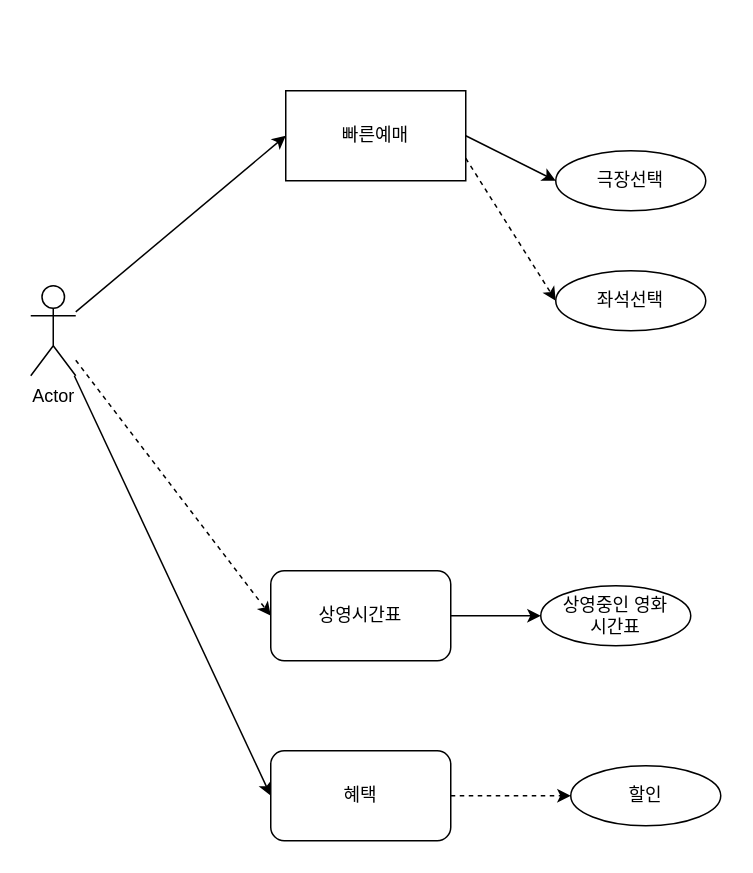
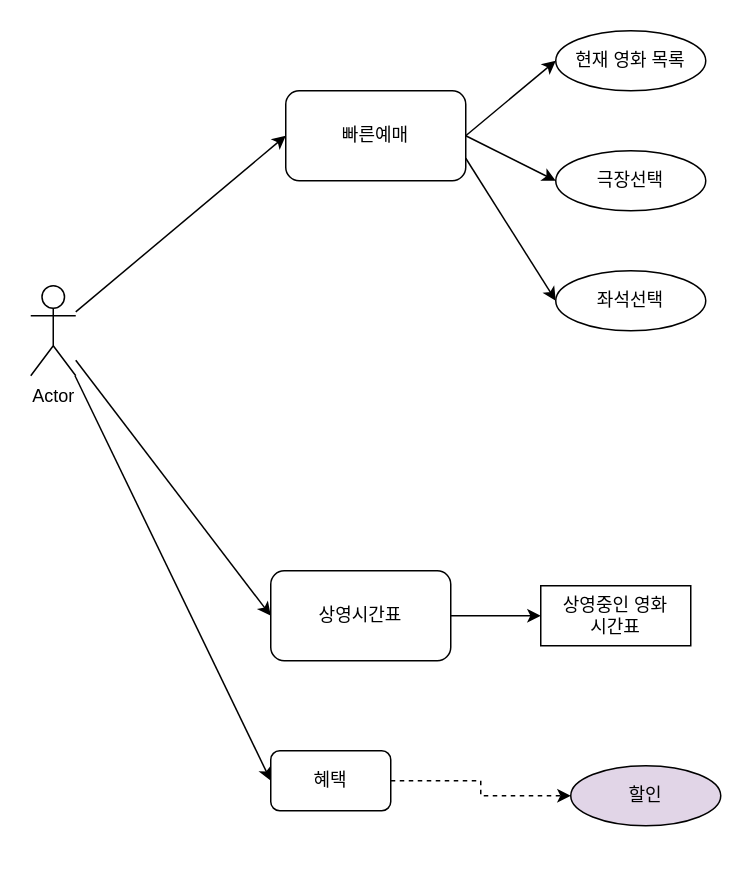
  <mxCell id="0" />
  <mxCell id="1" parent="0" />
- <mxCell id="2" style="rounded=0;orthogonalLoop=1;jettySize=auto;html=1;entryX=0;entryY=0.5;entryDx=0;entryDy=0;dashed=1;" edge="1" parent="1" source="5" target="11"><mxGeometry relative="1" as="geometry" /></mxCell>
+ <mxCell id="2" style="rounded=0;orthogonalLoop=1;jettySize=auto;html=1;entryX=0;entryY=0.5;entryDx=0;entryDy=0;" edge="1" parent="1" source="5" target="11"><mxGeometry relative="1" as="geometry" /></mxCell>
  <mxCell id="3" style="rounded=0;orthogonalLoop=1;jettySize=auto;html=1;entryX=0;entryY=0.5;entryDx=0;entryDy=0;" edge="1" parent="1" source="5" target="13"><mxGeometry relative="1" as="geometry" /></mxCell>
  <mxCell id="4" style="rounded=0;orthogonalLoop=1;jettySize=auto;html=1;entryX=0;entryY=0.5;entryDx=0;entryDy=0;" edge="1" parent="1" source="5" target="9"><mxGeometry relative="1" as="geometry" /></mxCell>
  <mxCell id="5" value="Actor" style="shape=umlActor;verticalLabelPosition=bottom;verticalAlign=top;html=1;outlineConnect=0;" vertex="1" parent="1"><mxGeometry x="20" y="190" width="30" height="60" as="geometry" /></mxCell>
+ <mxCell id="6" style="rounded=0;orthogonalLoop=1;jettySize=auto;html=1;entryX=0;entryY=0.5;entryDx=0;entryDy=0;exitX=1;exitY=0.5;exitDx=0;exitDy=0;" edge="1" parent="1" source="9" target="14"><mxGeometry relative="1" as="geometry"><mxPoint x="360" y="40" as="targetPoint" /></mxGeometry></mxCell>
  <mxCell id="7" style="rounded=0;orthogonalLoop=1;jettySize=auto;html=1;entryX=0;entryY=0.5;entryDx=0;entryDy=0;exitX=1;exitY=0.5;exitDx=0;exitDy=0;" edge="1" parent="1" source="9" target="15"><mxGeometry relative="1" as="geometry"><mxPoint x="370" y="120" as="targetPoint" /></mxGeometry></mxCell>
- <mxCell id="8" style="rounded=0;orthogonalLoop=1;jettySize=auto;html=1;entryX=0;entryY=0.5;entryDx=0;entryDy=0;exitX=1;exitY=0.75;exitDx=0;exitDy=0;dashed=1;" edge="1" parent="1" source="9" target="16"><mxGeometry relative="1" as="geometry" /></mxCell>
- <mxCell id="9" value="빠른예매" style="whiteSpace=wrap;html=1;rounded=0;" vertex="1" parent="1"><mxGeometry x="190" y="60" width="120" height="60" as="geometry" /></mxCell>
+ <mxCell id="8" style="rounded=0;orthogonalLoop=1;jettySize=auto;html=1;entryX=0;entryY=0.5;entryDx=0;entryDy=0;exitX=1;exitY=0.75;exitDx=0;exitDy=0;" edge="1" parent="1" source="9" target="16"><mxGeometry relative="1" as="geometry" /></mxCell>
+ <mxCell id="9" value="빠른예매" style="rounded=1;whiteSpace=wrap;html=1;" vertex="1" parent="1"><mxGeometry x="190" y="60" width="120" height="60" as="geometry" /></mxCell>
  <mxCell id="10" style="edgeStyle=orthogonalEdgeStyle;rounded=0;orthogonalLoop=1;jettySize=auto;html=1;entryX=0;entryY=0.5;entryDx=0;entryDy=0;exitX=1;exitY=0.5;exitDx=0;exitDy=0;" edge="1" parent="1" source="11" target="18"><mxGeometry relative="1" as="geometry"><mxPoint x="350" y="410" as="targetPoint" /></mxGeometry></mxCell>
  <mxCell id="11" value="상영시간표" style="rounded=1;whiteSpace=wrap;html=1;" vertex="1" parent="1"><mxGeometry x="180" y="380" width="120" height="60" as="geometry" /></mxCell>
  <mxCell id="12" style="edgeStyle=orthogonalEdgeStyle;rounded=0;orthogonalLoop=1;jettySize=auto;html=1;entryX=0;entryY=0.5;entryDx=0;entryDy=0;exitX=1;exitY=0.5;exitDx=0;exitDy=0;dashed=1;" edge="1" parent="1" source="13" target="17"><mxGeometry relative="1" as="geometry"><mxPoint x="360" y="530" as="targetPoint" /></mxGeometry></mxCell>
- <mxCell id="13" value="혜택" style="rounded=1;whiteSpace=wrap;html=1;" vertex="1" parent="1"><mxGeometry x="180" y="500" width="120" height="60" as="geometry" /></mxCell>
+ <mxCell id="13" value="혜택" style="rounded=1;whiteSpace=wrap;html=1;" vertex="1" parent="1"><mxGeometry x="180" y="500" width="80" height="40" as="geometry" /></mxCell>
+ <mxCell id="14" value="현재 영화 목록" style="ellipse;whiteSpace=wrap;html=1;align=center;" vertex="1" parent="1"><mxGeometry x="370" y="20" width="100" height="40" as="geometry" /></mxCell>
  <mxCell id="15" value="극장선택" style="ellipse;whiteSpace=wrap;html=1;align=center;" vertex="1" parent="1"><mxGeometry x="370" y="100" width="100" height="40" as="geometry" /></mxCell>
  <mxCell id="16" value="좌석선택" style="ellipse;whiteSpace=wrap;html=1;align=center;" vertex="1" parent="1"><mxGeometry x="370" y="180" width="100" height="40" as="geometry" /></mxCell>
- <mxCell id="17" value="할인" style="ellipse;whiteSpace=wrap;html=1;align=center;" vertex="1" parent="1"><mxGeometry x="380" y="510" width="100" height="40" as="geometry" /></mxCell>
- <mxCell id="18" value="상영중인 영화 &lt;br&gt;시간표" style="ellipse;whiteSpace=wrap;html=1;align=center;" vertex="1" parent="1"><mxGeometry x="360" y="390" width="100" height="40" as="geometry" /></mxCell>
+ <mxCell id="17" value="할인" style="ellipse;whiteSpace=wrap;html=1;align=center;fillColor=#e1d5e7;" vertex="1" parent="1"><mxGeometry x="380" y="510" width="100" height="40" as="geometry" /></mxCell>
+ <mxCell id="18" value="상영중인 영화 &lt;br&gt;시간표" style="whiteSpace=wrap;html=1;align=center;rounded=0;" vertex="1" parent="1"><mxGeometry x="360" y="390" width="100" height="40" as="geometry" /></mxCell>
